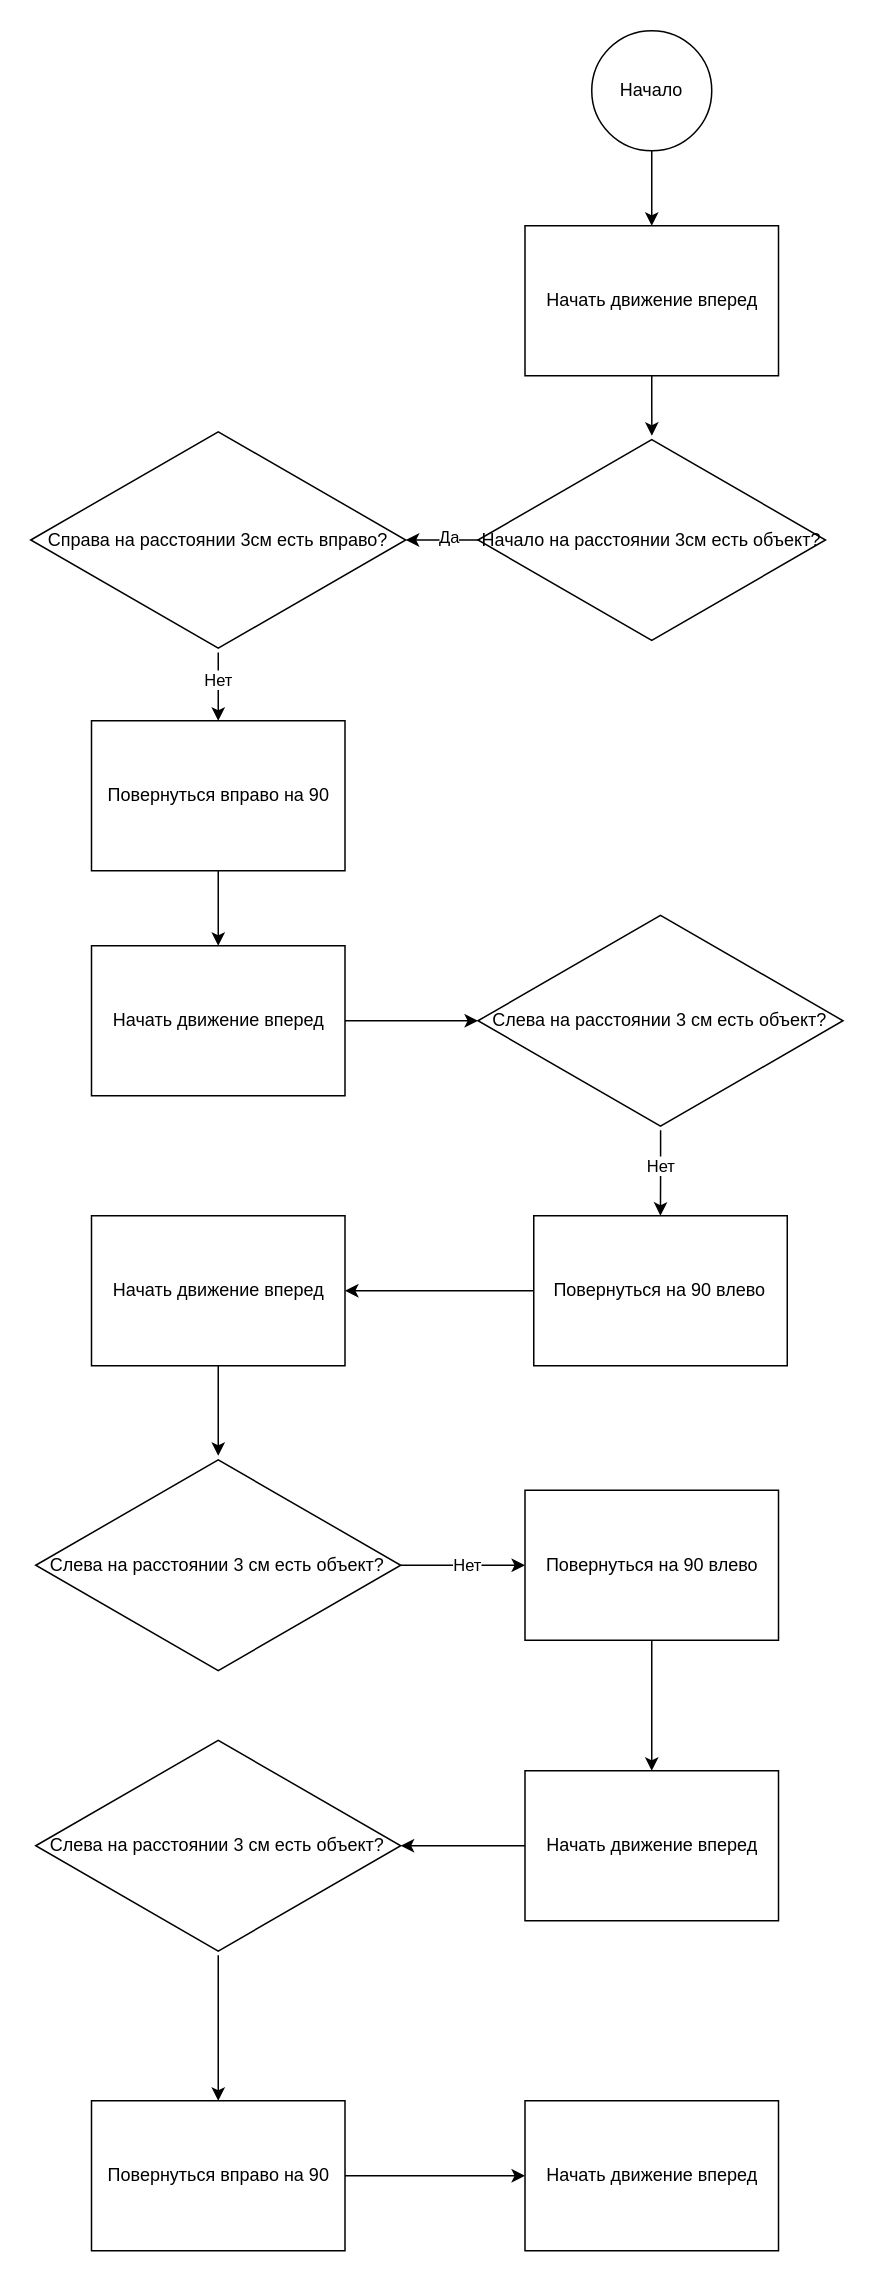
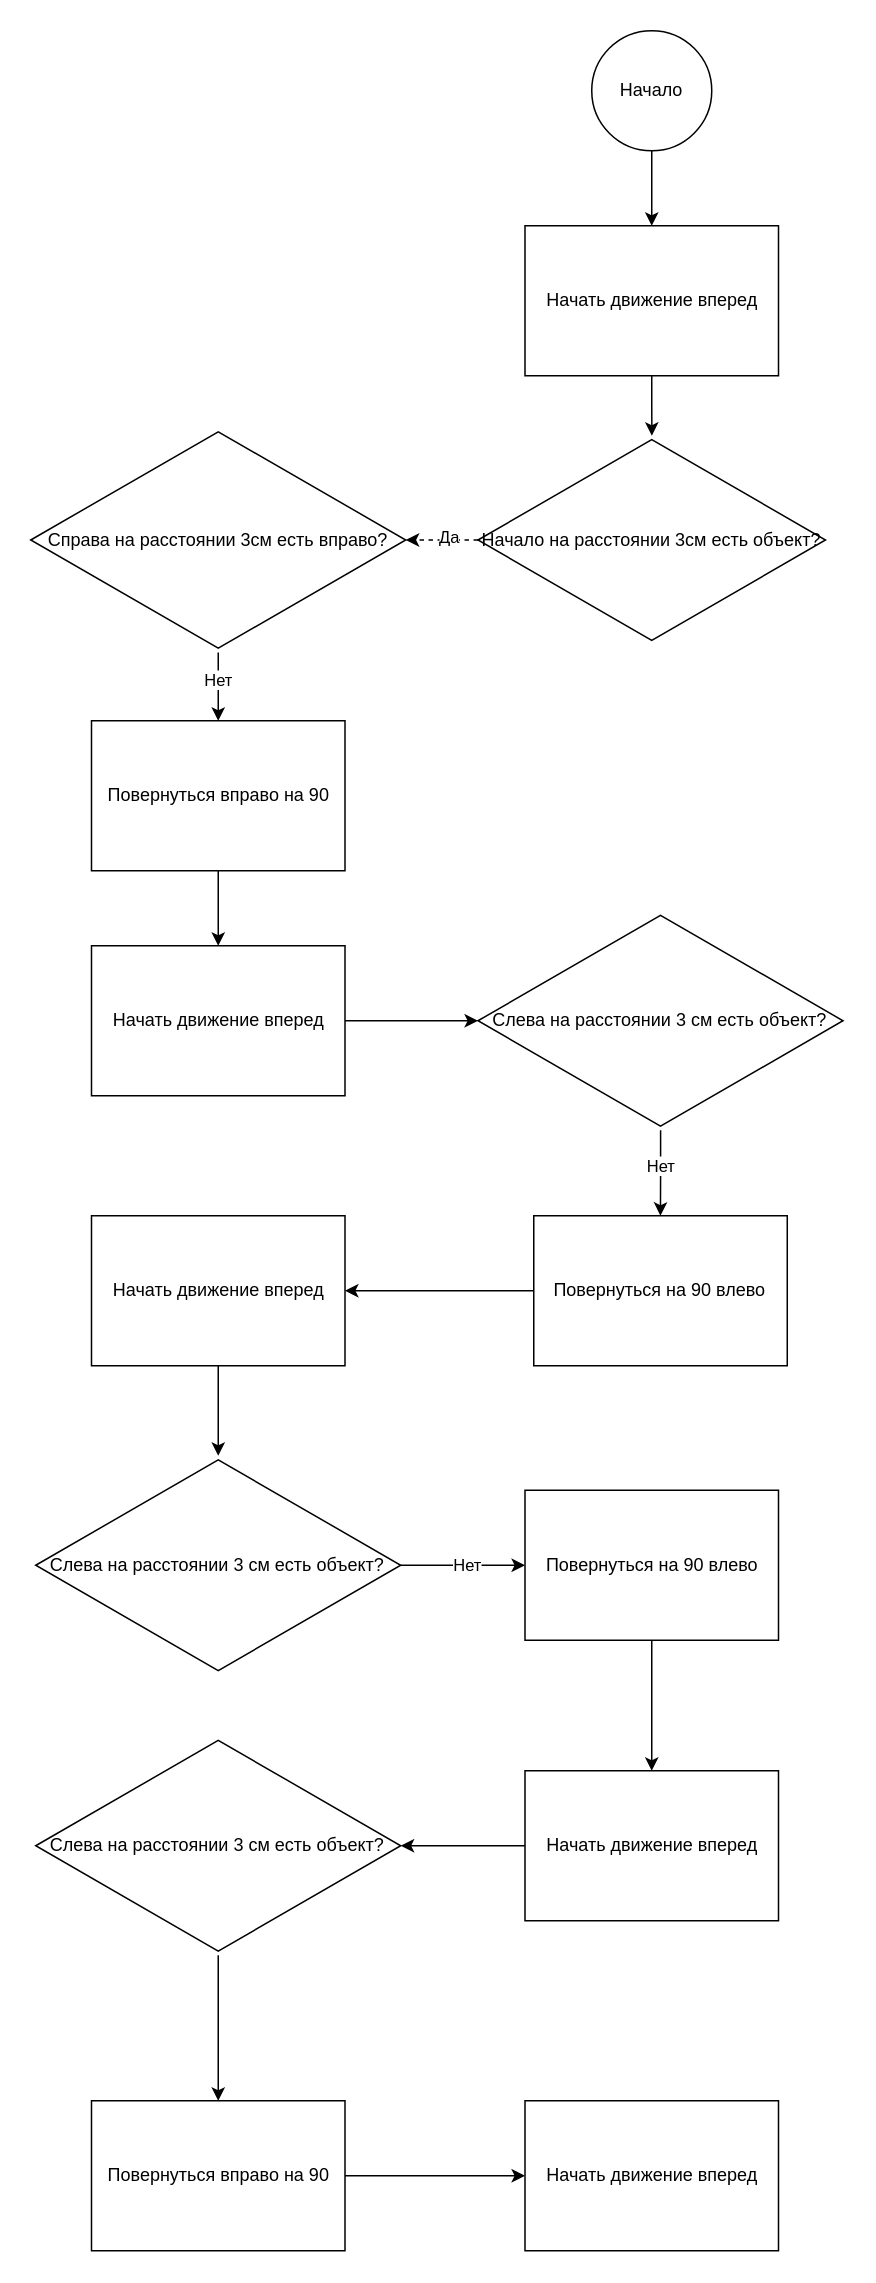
  <mxCell id="0" />
  <mxCell id="1" parent="0" />
  <mxCell id="2" value="" style="edgeStyle=orthogonalEdgeStyle;rounded=0;orthogonalLoop=1;jettySize=auto;html=1;" parent="1" source="20" target="6" edge="1"><mxGeometry relative="1" as="geometry" /></mxCell>
  <mxCell id="3" value="Начало" style="ellipse;whiteSpace=wrap;html=1;aspect=fixed;" parent="1" vertex="1"><mxGeometry x="394" y="20" width="80" height="80" as="geometry" /></mxCell>
- <mxCell id="4" value="" style="edgeStyle=orthogonalEdgeStyle;rounded=0;orthogonalLoop=1;jettySize=auto;html=1;" parent="1" source="6" target="9" edge="1"><mxGeometry relative="1" as="geometry" /></mxCell>
+ <mxCell id="4" value="" style="edgeStyle=orthogonalEdgeStyle;rounded=0;orthogonalLoop=1;jettySize=auto;html=1;dashed=1;" parent="1" source="6" target="9" edge="1"><mxGeometry relative="1" as="geometry" /></mxCell>
  <mxCell id="5" value="Да" style="edgeLabel;html=1;align=center;verticalAlign=middle;resizable=0;points=[];" parent="4" vertex="1" connectable="0"><mxGeometry x="-0.19" y="-2" relative="1" as="geometry"><mxPoint as="offset" /></mxGeometry></mxCell>
  <mxCell id="6" value="Начало на расстоянии 3см есть объект?" style="html=1;whiteSpace=wrap;aspect=fixed;shape=isoRectangle;" parent="1" vertex="1"><mxGeometry x="318.17" y="290" width="231.67" height="139" as="geometry" /></mxCell>
  <mxCell id="7" value="" style="edgeStyle=orthogonalEdgeStyle;rounded=0;orthogonalLoop=1;jettySize=auto;html=1;" parent="1" source="9" target="11" edge="1"><mxGeometry relative="1" as="geometry" /></mxCell>
  <mxCell id="8" value="Нет" style="edgeLabel;html=1;align=center;verticalAlign=middle;resizable=0;points=[];" parent="7" vertex="1" connectable="0"><mxGeometry x="-0.194" y="-1" relative="1" as="geometry"><mxPoint as="offset" /></mxGeometry></mxCell>
  <mxCell id="9" value="Справа на расстоянии 3см есть вправо?" style="html=1;whiteSpace=wrap;aspect=fixed;shape=isoRectangle;" parent="1" vertex="1"><mxGeometry x="20" y="284.5" width="250" height="150" as="geometry" /></mxCell>
  <mxCell id="10" value="" style="edgeStyle=orthogonalEdgeStyle;rounded=0;orthogonalLoop=1;jettySize=auto;html=1;" parent="1" source="11" target="13" edge="1"><mxGeometry relative="1" as="geometry" /></mxCell>
  <mxCell id="11" value="Повернуться вправо на 90" style="rounded=0;whiteSpace=wrap;html=1;" parent="1" vertex="1"><mxGeometry x="60.5" y="480" width="169" height="100" as="geometry" /></mxCell>
  <mxCell id="12" value="" style="edgeStyle=orthogonalEdgeStyle;rounded=0;orthogonalLoop=1;jettySize=auto;html=1;" parent="1" source="13" target="16" edge="1"><mxGeometry relative="1" as="geometry" /></mxCell>
  <mxCell id="13" value="Начать движение вперед" style="rounded=0;whiteSpace=wrap;html=1;" parent="1" vertex="1"><mxGeometry x="60.5" y="630" width="169" height="100" as="geometry" /></mxCell>
  <mxCell id="14" value="" style="edgeStyle=orthogonalEdgeStyle;rounded=0;orthogonalLoop=1;jettySize=auto;html=1;" parent="1" source="16" target="18" edge="1"><mxGeometry relative="1" as="geometry" /></mxCell>
  <mxCell id="15" value="Нет" style="edgeLabel;html=1;align=center;verticalAlign=middle;resizable=0;points=[];" parent="14" vertex="1" connectable="0"><mxGeometry x="-0.181" relative="1" as="geometry"><mxPoint as="offset" /></mxGeometry></mxCell>
  <mxCell id="16" value="Слева на расстоянии 3 см есть объект?" style="html=1;whiteSpace=wrap;aspect=fixed;shape=isoRectangle;" parent="1" vertex="1"><mxGeometry x="318.17" y="607" width="243.33" height="146" as="geometry" /></mxCell>
  <mxCell id="17" value="" style="edgeStyle=orthogonalEdgeStyle;rounded=0;orthogonalLoop=1;jettySize=auto;html=1;" parent="1" source="18" target="22" edge="1"><mxGeometry relative="1" as="geometry" /></mxCell>
  <mxCell id="18" value="Повернуться на 90 влево" style="rounded=0;whiteSpace=wrap;html=1;" parent="1" vertex="1"><mxGeometry x="355.34" y="810" width="169" height="100" as="geometry" /></mxCell>
  <mxCell id="19" value="" style="edgeStyle=orthogonalEdgeStyle;rounded=0;orthogonalLoop=1;jettySize=auto;html=1;" parent="1" source="3" target="20" edge="1"><mxGeometry relative="1" as="geometry"><mxPoint x="434" as="sourcePoint" y="100" /><mxPoint x="434" y="290" as="targetPoint" /></mxGeometry></mxCell>
  <mxCell id="20" value="Начать движение вперед" style="rounded=0;whiteSpace=wrap;html=1;" parent="1" vertex="1"><mxGeometry x="349.5" y="150" width="169" height="100" as="geometry" /></mxCell>
  <mxCell id="21" value="" style="edgeStyle=orthogonalEdgeStyle;rounded=0;orthogonalLoop=1;jettySize=auto;html=1;" parent="1" source="22" target="25" edge="1"><mxGeometry relative="1" as="geometry" /></mxCell>
  <mxCell id="22" value="Начать движение вперед" style="rounded=0;whiteSpace=wrap;html=1;" parent="1" vertex="1"><mxGeometry x="60.5" y="810" width="169" height="100" as="geometry" /></mxCell>
  <mxCell id="23" value="" style="edgeStyle=orthogonalEdgeStyle;rounded=0;orthogonalLoop=1;jettySize=auto;html=1;" parent="1" source="25" target="27" edge="1"><mxGeometry relative="1" as="geometry" /></mxCell>
  <mxCell id="24" value="Нет" style="edgeLabel;html=1;align=center;verticalAlign=middle;resizable=0;points=[];" parent="23" vertex="1" connectable="0"><mxGeometry x="0.074" y="1" relative="1" as="geometry"><mxPoint as="offset" /></mxGeometry></mxCell>
  <mxCell id="25" value="Слева на расстоянии 3 см есть объект?" style="html=1;whiteSpace=wrap;aspect=fixed;shape=isoRectangle;" parent="1" vertex="1"><mxGeometry x="23.33" y="970" width="243.33" height="146" as="geometry" /></mxCell>
  <mxCell id="26" value="" style="edgeStyle=orthogonalEdgeStyle;rounded=0;orthogonalLoop=1;jettySize=auto;html=1;" parent="1" source="27" target="29" edge="1"><mxGeometry relative="1" as="geometry" /></mxCell>
  <mxCell id="27" value="Повернуться на 90 влево" style="rounded=0;whiteSpace=wrap;html=1;" parent="1" vertex="1"><mxGeometry x="349.5" y="993" width="169" height="100" as="geometry" /></mxCell>
  <mxCell id="28" value="" style="edgeStyle=orthogonalEdgeStyle;rounded=0;orthogonalLoop=1;jettySize=auto;html=1;" parent="1" source="29" target="31" edge="1"><mxGeometry relative="1" as="geometry" /></mxCell>
  <mxCell id="29" value="Начать движение вперед" style="rounded=0;whiteSpace=wrap;html=1;" parent="1" vertex="1"><mxGeometry x="349.5" y="1180" width="169" height="100" as="geometry" /></mxCell>
  <mxCell id="30" value="" style="edgeStyle=orthogonalEdgeStyle;rounded=0;orthogonalLoop=1;jettySize=auto;html=1;" parent="1" source="31" target="33" edge="1"><mxGeometry relative="1" as="geometry" /></mxCell>
  <mxCell id="31" value="Слева на расстоянии 3 см есть объект?" style="html=1;whiteSpace=wrap;aspect=fixed;shape=isoRectangle;" parent="1" vertex="1"><mxGeometry x="23.33" y="1157" width="243.33" height="146" as="geometry" /></mxCell>
  <mxCell id="32" value="" style="edgeStyle=orthogonalEdgeStyle;rounded=0;orthogonalLoop=1;jettySize=auto;html=1;" parent="1" source="33" target="34" edge="1"><mxGeometry relative="1" as="geometry" /></mxCell>
  <mxCell id="33" value="Повернуться вправо на 90" style="rounded=0;whiteSpace=wrap;html=1;" parent="1" vertex="1"><mxGeometry x="60.5" y="1400" width="169" height="100" as="geometry" /></mxCell>
  <mxCell id="34" value="Начать движение вперед" style="rounded=0;whiteSpace=wrap;html=1;" parent="1" vertex="1"><mxGeometry x="349.5" y="1400" width="169" height="100" as="geometry" /></mxCell>
